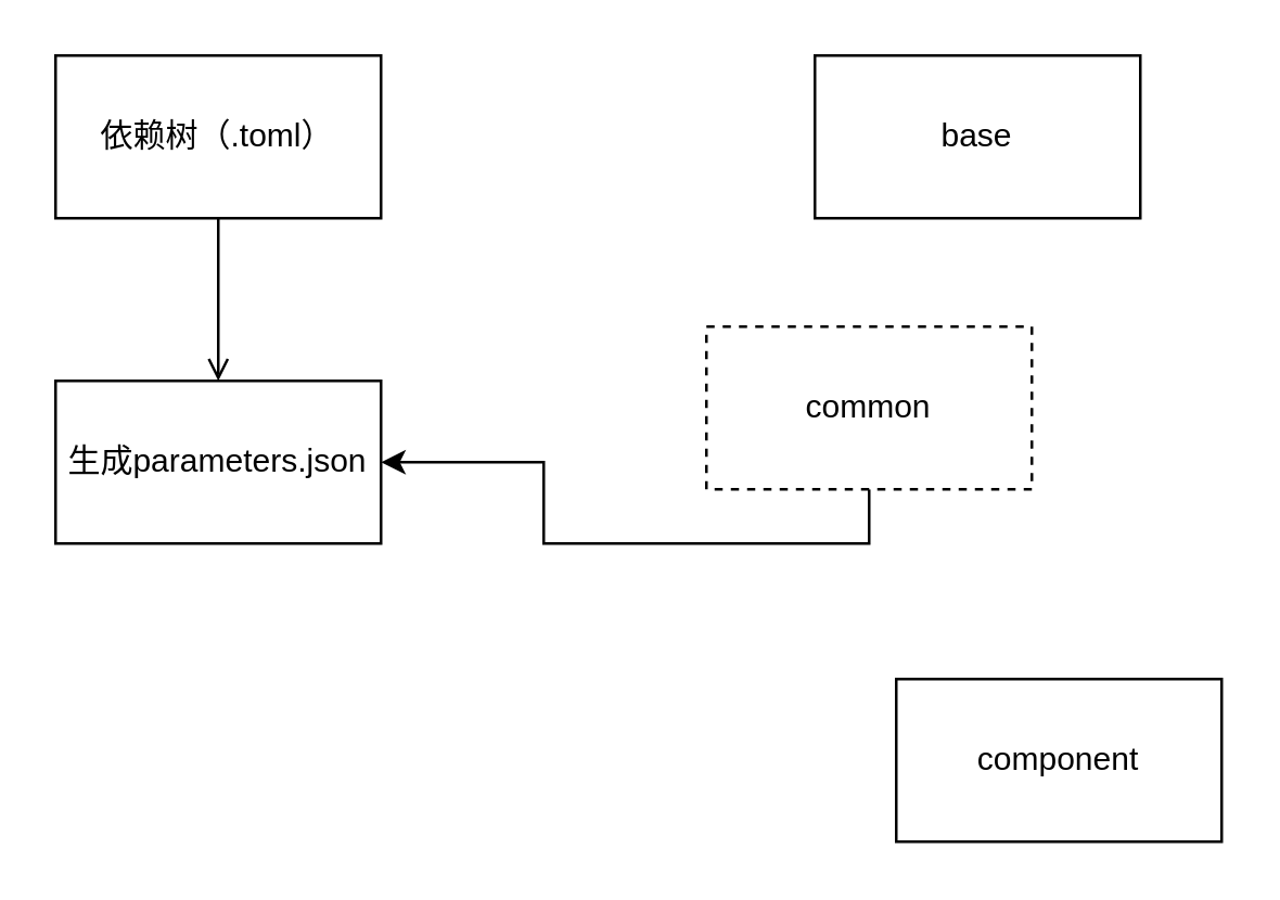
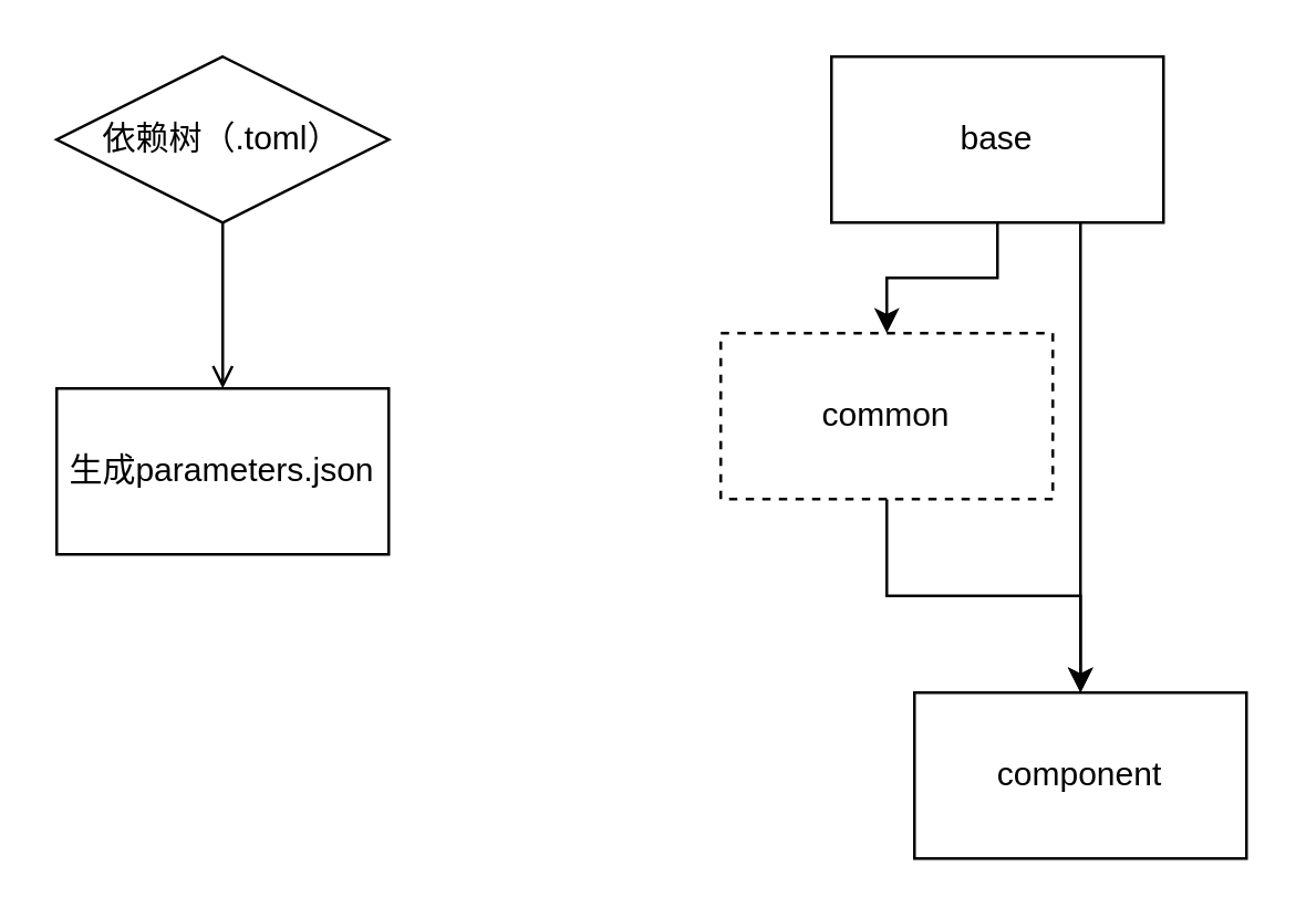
  <mxCell id="0" />
  <mxCell id="1" parent="0" />
  <mxCell id="2" style="edgeStyle=orthogonalEdgeStyle;rounded=0;orthogonalLoop=1;jettySize=auto;html=1;exitX=0.5;exitY=1;exitDx=0;exitDy=0;entryX=0.5;entryY=0;entryDx=0;entryDy=0;endArrow=open;" edge="1" parent="1" source="3" target="4"><mxGeometry relative="1" as="geometry" /></mxCell>
- <mxCell id="3" value="依赖树（.toml）" style="rounded=0;whiteSpace=wrap;html=1;" vertex="1" parent="1"><mxGeometry x="20" y="20" width="120" height="60" as="geometry" /></mxCell>
+ <mxCell id="3" value="依赖树（.toml）" style="rhombus;whiteSpace=wrap;html=1;" vertex="1" parent="1"><mxGeometry x="20" y="20" width="120" height="60" as="geometry" /></mxCell>
  <mxCell id="4" value="生成parameters.json" style="rounded=0;whiteSpace=wrap;html=1;" vertex="1" parent="1"><mxGeometry x="20" y="140" width="120" height="60" as="geometry" /></mxCell>
+ <mxCell id="5" style="edgeStyle=orthogonalEdgeStyle;rounded=0;orthogonalLoop=1;jettySize=auto;html=1;exitX=0.5;exitY=1;exitDx=0;exitDy=0;entryX=0.5;entryY=0;entryDx=0;entryDy=0;" edge="1" parent="1" source="7" target="9"><mxGeometry relative="1" as="geometry" /></mxCell>
+ <mxCell id="6" style="edgeStyle=orthogonalEdgeStyle;rounded=0;orthogonalLoop=1;jettySize=auto;html=1;exitX=0.75;exitY=1;exitDx=0;exitDy=0;" edge="1" parent="1" source="7" target="10"><mxGeometry relative="1" as="geometry"><mxPoint x="420" y="220" as="targetPoint" /></mxGeometry></mxCell>
  <mxCell id="7" value="base" style="rounded=0;whiteSpace=wrap;html=1;" vertex="1" parent="1"><mxGeometry x="300" y="20" width="120" height="60" as="geometry" /></mxCell>
- <mxCell id="8" style="edgeStyle=orthogonalEdgeStyle;rounded=0;orthogonalLoop=1;jettySize=auto;html=1;exitX=0.5;exitY=1;exitDx=0;exitDy=0;" edge="1" parent="1" source="9" target="4"><mxGeometry relative="1" as="geometry" /></mxCell>
+ <mxCell id="8" style="edgeStyle=orthogonalEdgeStyle;rounded=0;orthogonalLoop=1;jettySize=auto;html=1;exitX=0.5;exitY=1;exitDx=0;exitDy=0;entryX=0.5;entryY=0;entryDx=0;entryDy=0;" edge="1" parent="1" source="9" target="10"><mxGeometry relative="1" as="geometry" /></mxCell>
  <mxCell id="9" value="common" style="rounded=0;whiteSpace=wrap;html=1;dashed=1;" vertex="1" parent="1"><mxGeometry x="260" y="120" width="120" height="60" as="geometry" /></mxCell>
  <mxCell id="10" value="component" style="rounded=0;whiteSpace=wrap;html=1;" vertex="1" parent="1"><mxGeometry x="330" y="250" width="120" height="60" as="geometry" /></mxCell>
